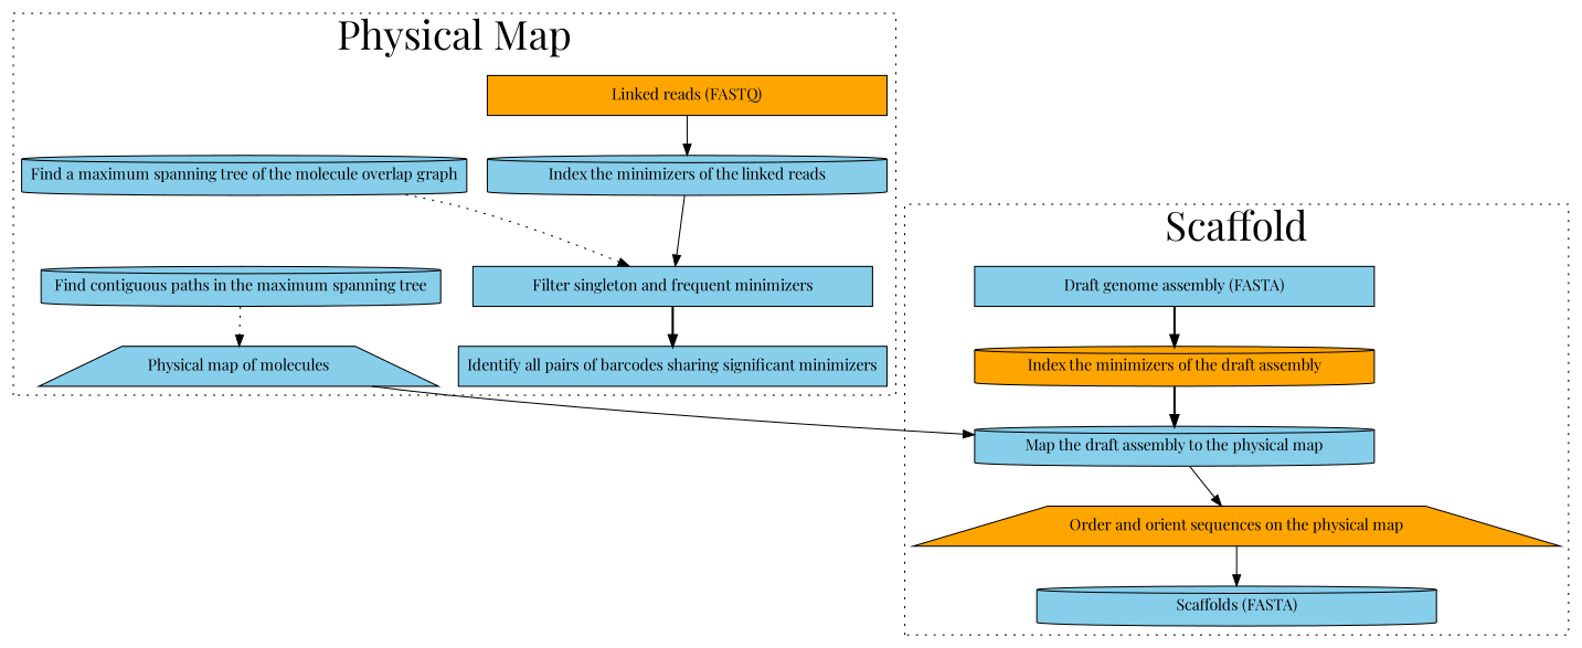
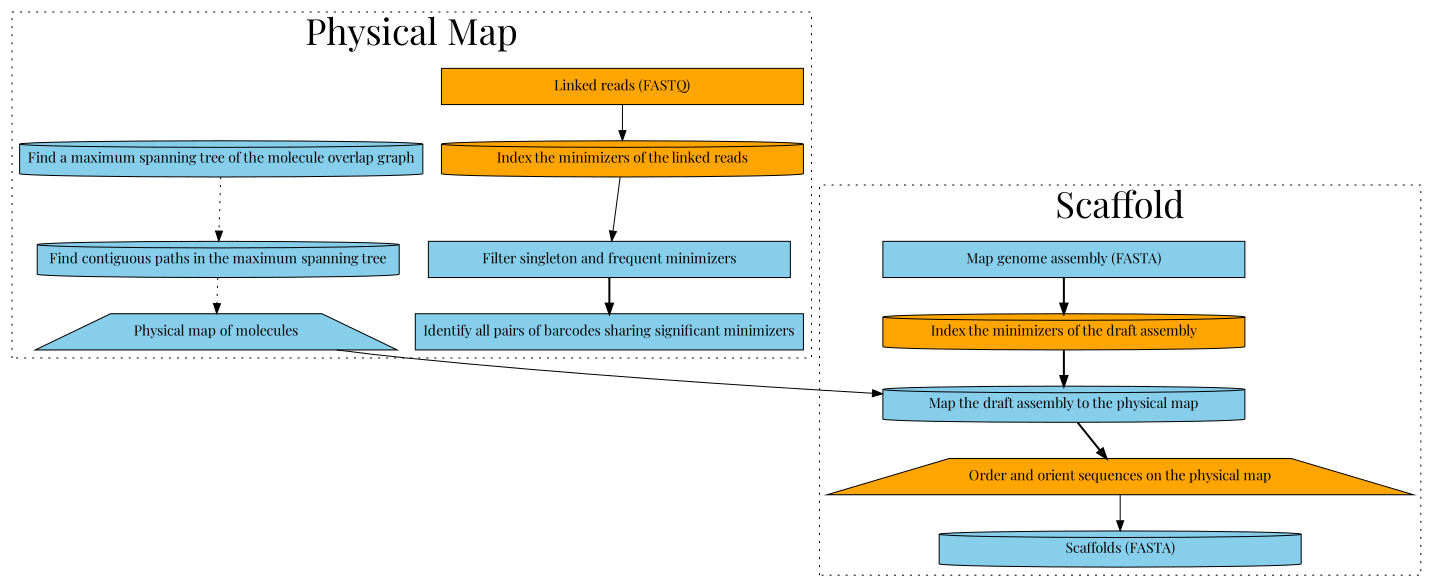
  digraph {
    fontname="Playfair Display"
    fontsize=36
    style=dotted
    node [fillcolor=skyblue fontname="Playfair Display" shape=cylinder style=filled]
    edge [fontname="Playfair Display" style=solid]
    n1 [fillcolor=orange label="Linked reads (FASTQ)" shape=box width=5]
-   n2 [label="Index the minimizers of the linked reads" width=5]
+   n2 [fillcolor=orange label="Index the minimizers of the linked reads" width=5]
    n3 [label="Filter singleton and frequent minimizers" shape=box width=5]
    n4 [label="Identify all pairs of barcodes sharing significant minimizers" shape=box width=5]
    n5 [label="Find a maximum spanning tree of the molecule overlap graph" width=5]
    n6 [label="Find contiguous paths in the maximum spanning tree" width=5]
    n7 [label="Physical map of molecules" shape=trapezium width=5]
-   n8 [label="Draft genome assembly (FASTA)" shape=box width=5]
+   n8 [label="Map genome assembly (FASTA)" shape=box width=5]
    n9 [fillcolor=orange label="Index the minimizers of the draft assembly" width=5]
    n10 [label="Map the draft assembly to the physical map" width=5]
    n11 [fillcolor=orange label="Order and orient sequences on the physical map" shape=trapezium width=5]
    n12 [label="Scaffolds (FASTA)" width=5]
    subgraph cluster_1 {
      label="Physical Map"
      n1
      n2
      n3
      n4
      n5
      n6
      n7
    }
    subgraph cluster_2 {
      label=Scaffold
      n8
      n9
      n10
      n11
      n12
    }
    n1 -> n2
    n2 -> n3
    n3 -> n4 [style=bold]
-   n5 -> n3 [style=dotted]
+   n5 -> n6 [style=dotted]
    n6 -> n7 [style=dotted]
    n7 -> n10
    n8 -> n9 [style=bold]
    n9 -> n10 [style=bold]
-   n10 -> n11
+   n10 -> n11 [style=bold]
    n11 -> n12
  }
